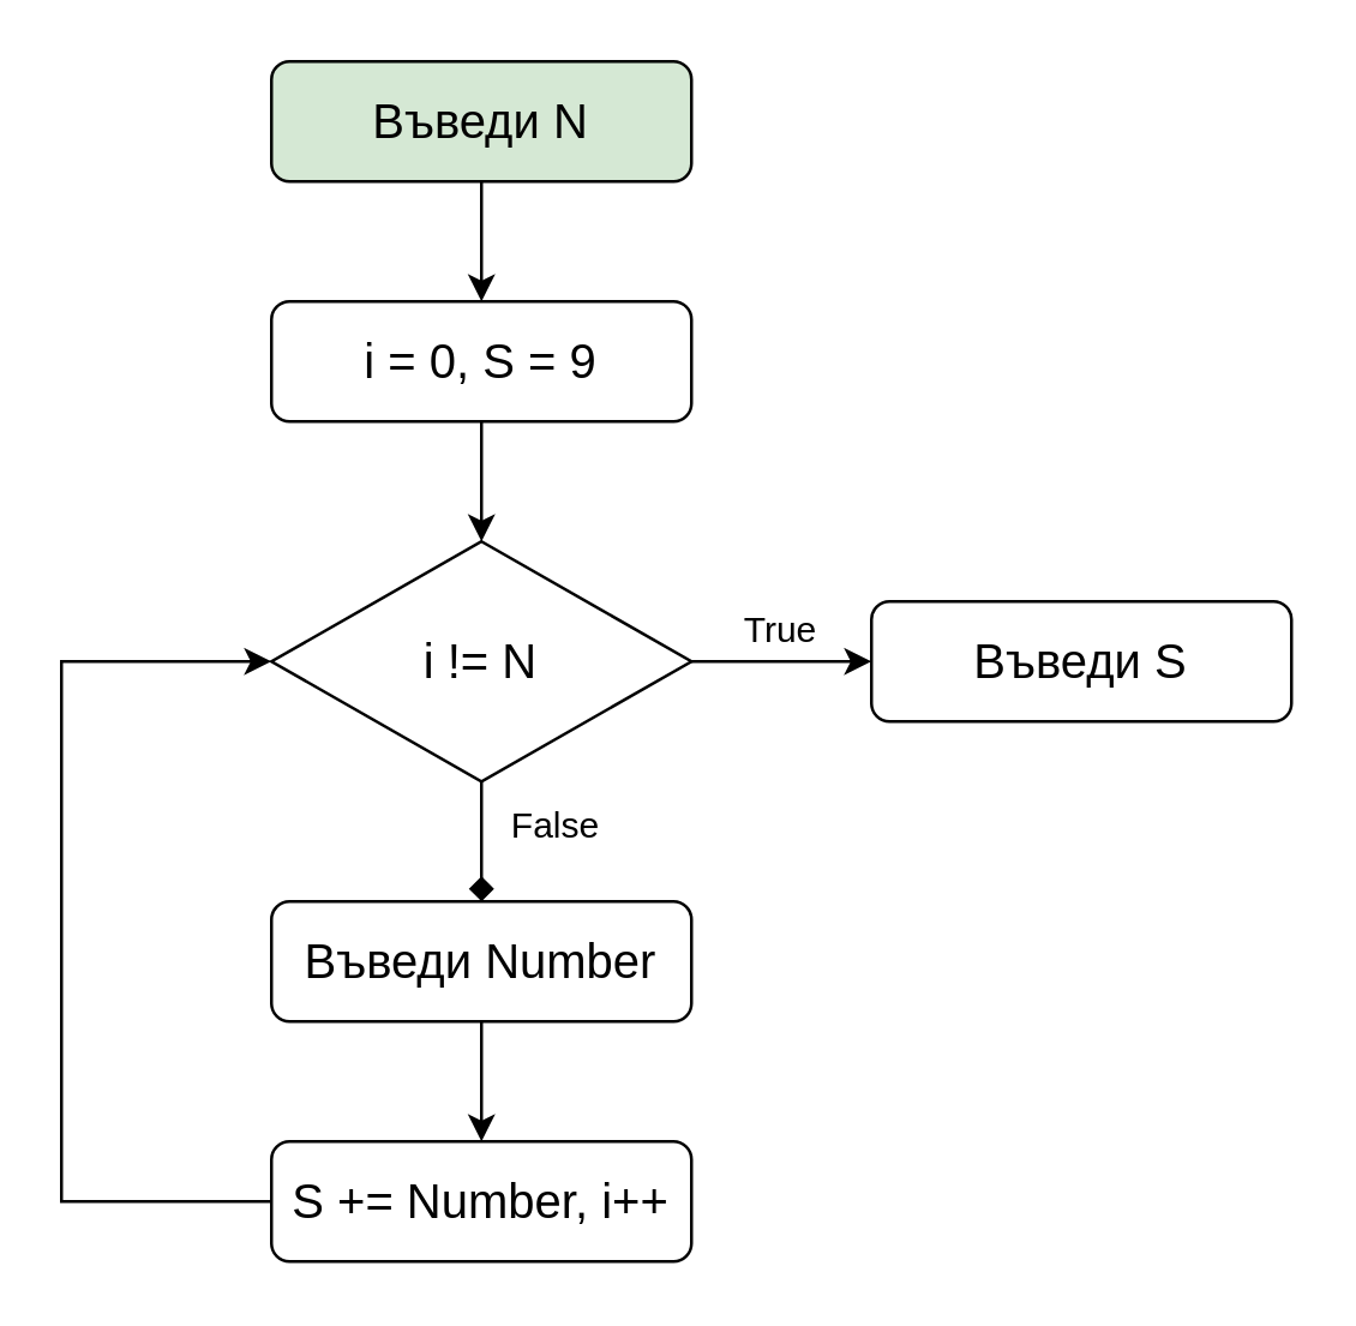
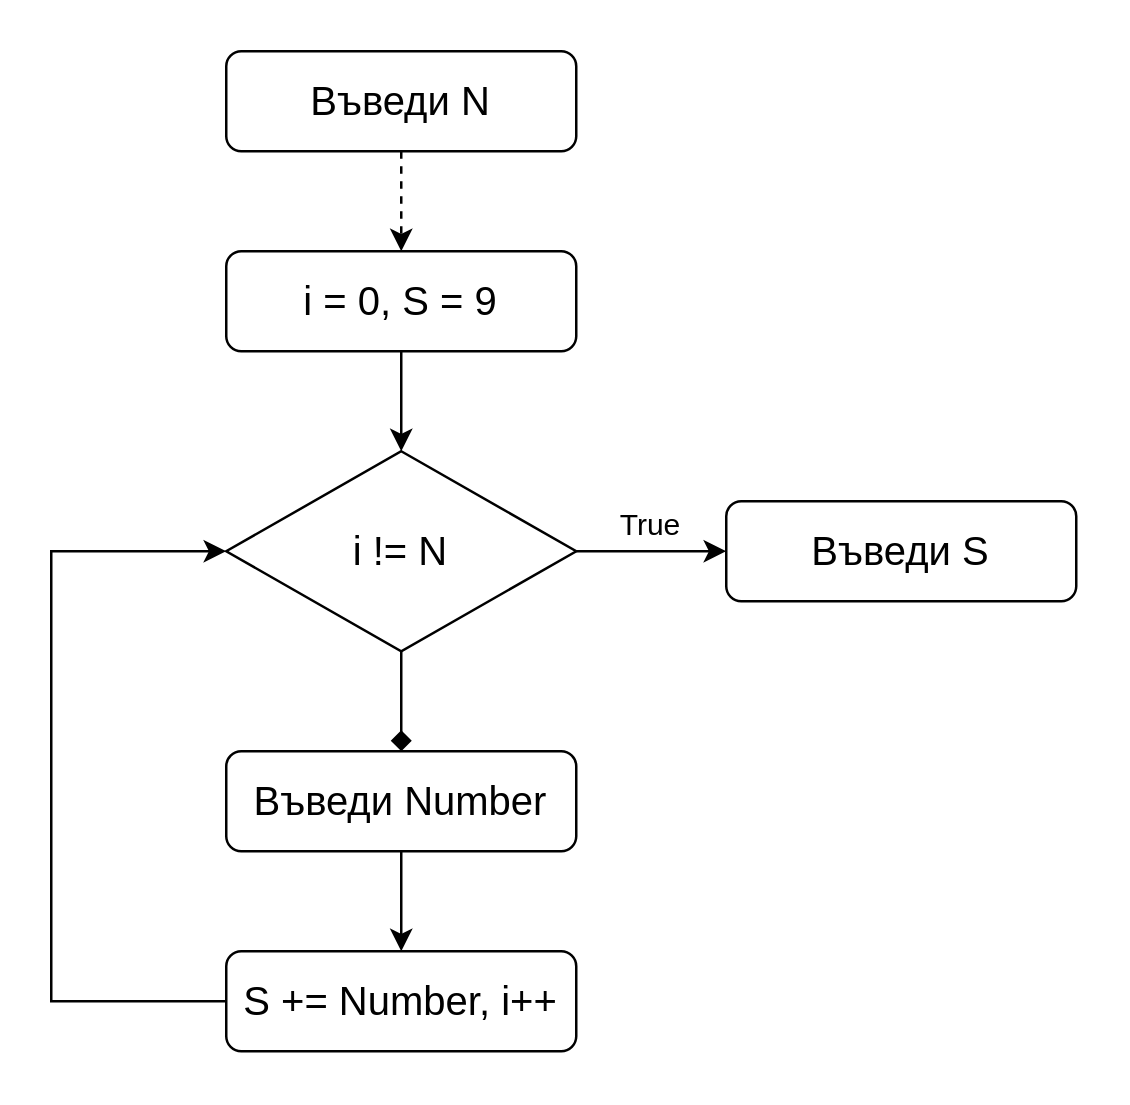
  <mxCell id="0" />
  <mxCell id="1" parent="0" />
- <mxCell id="2" style="edgeStyle=orthogonalEdgeStyle;rounded=0;orthogonalLoop=1;jettySize=auto;html=1;entryX=0.5;entryY=0;entryDx=0;entryDy=0;" edge="1" parent="1" source="3" target="5"><mxGeometry relative="1" as="geometry"><mxPoint x="150" y="100" as="targetPoint" /></mxGeometry></mxCell>
- <mxCell id="3" value="Въведи N" style="rounded=1;whiteSpace=wrap;html=1;fontSize=16;fillColor=#d5e8d4;" vertex="1" parent="1"><mxGeometry x="90" y="20" width="140" height="40" as="geometry" /></mxCell>
+ <mxCell id="2" style="edgeStyle=orthogonalEdgeStyle;rounded=0;orthogonalLoop=1;jettySize=auto;html=1;entryX=0.5;entryY=0;entryDx=0;entryDy=0;dashed=1;" edge="1" parent="1" source="3" target="5"><mxGeometry relative="1" as="geometry"><mxPoint x="150" y="100" as="targetPoint" /></mxGeometry></mxCell>
+ <mxCell id="3" value="Въведи N" style="rounded=1;whiteSpace=wrap;html=1;fontSize=16;" vertex="1" parent="1"><mxGeometry x="90" y="20" width="140" height="40" as="geometry" /></mxCell>
  <mxCell id="4" style="edgeStyle=orthogonalEdgeStyle;rounded=0;orthogonalLoop=1;jettySize=auto;html=1;entryX=0.5;entryY=0;entryDx=0;entryDy=0;" edge="1" parent="1" source="5" target="7"><mxGeometry relative="1" as="geometry" /></mxCell>
  <mxCell id="5" value="i = 0, S = 9" style="rounded=1;whiteSpace=wrap;html=1;fontSize=16;" vertex="1" parent="1"><mxGeometry x="90" y="100" width="140" height="40" as="geometry" /></mxCell>
  <mxCell id="6" style="edgeStyle=orthogonalEdgeStyle;rounded=0;orthogonalLoop=1;jettySize=auto;html=1;entryX=0.5;entryY=0;entryDx=0;entryDy=0;endArrow=diamond;" edge="1" parent="1" source="7" target="9"><mxGeometry relative="1" as="geometry" /></mxCell>
  <mxCell id="7" value="i != N" style="rhombus;whiteSpace=wrap;html=1;fontSize=16;" vertex="1" parent="1"><mxGeometry x="90" y="180" width="140" height="80" as="geometry" /></mxCell>
  <mxCell id="8" style="edgeStyle=orthogonalEdgeStyle;rounded=0;orthogonalLoop=1;jettySize=auto;html=1;entryX=0.5;entryY=0;entryDx=0;entryDy=0;" edge="1" parent="1" source="9" target="11"><mxGeometry relative="1" as="geometry" /></mxCell>
  <mxCell id="9" value="Въведи Number" style="rounded=1;whiteSpace=wrap;html=1;fontSize=16;" vertex="1" parent="1"><mxGeometry x="90" y="300" width="140" height="40" as="geometry" /></mxCell>
  <mxCell id="10" style="edgeStyle=orthogonalEdgeStyle;rounded=0;orthogonalLoop=1;jettySize=auto;html=1;entryX=0;entryY=0.5;entryDx=0;entryDy=0;" edge="1" parent="1" source="11" target="7"><mxGeometry relative="1" as="geometry"><mxPoint x="20" y="220" as="targetPoint" /><Array as="points"><mxPoint x="20" y="400" /><mxPoint x="20" y="220" /></Array></mxGeometry></mxCell>
  <mxCell id="11" value="S += Number, i++" style="rounded=1;whiteSpace=wrap;html=1;fontSize=16;" vertex="1" parent="1"><mxGeometry x="90" y="380" width="140" height="40" as="geometry" /></mxCell>
  <mxCell id="12" value="Въведи S" style="rounded=1;whiteSpace=wrap;html=1;fontSize=16;" vertex="1" parent="1"><mxGeometry x="290" y="200" width="140" height="40" as="geometry" /></mxCell>
  <mxCell id="13" value="True" style="text;html=1;strokeColor=none;fillColor=none;align=center;verticalAlign=middle;whiteSpace=wrap;rounded=0;" vertex="1" parent="1"><mxGeometry x="230" y="200" width="60" height="20" as="geometry" /></mxCell>
- <mxCell id="14" value="False" style="text;html=1;strokeColor=none;fillColor=none;align=center;verticalAlign=middle;whiteSpace=wrap;rounded=0;" vertex="1" parent="1"><mxGeometry x="160" y="260" width="50" height="30" as="geometry" /></mxCell>
  <mxCell id="15" style="edgeStyle=orthogonalEdgeStyle;rounded=0;orthogonalLoop=1;jettySize=auto;html=1;exitX=0;exitY=1;exitDx=0;exitDy=0;entryX=1;entryY=1;entryDx=0;entryDy=0;" edge="1" parent="1" source="13" target="13"><mxGeometry relative="1" as="geometry"><Array as="points"><mxPoint x="260" y="220" /><mxPoint x="260" y="220" /></Array></mxGeometry></mxCell>
